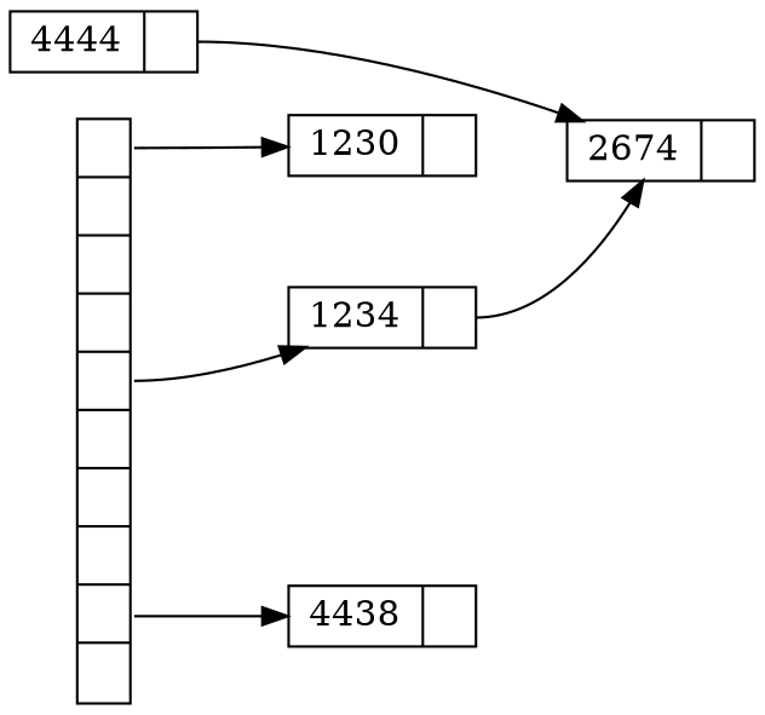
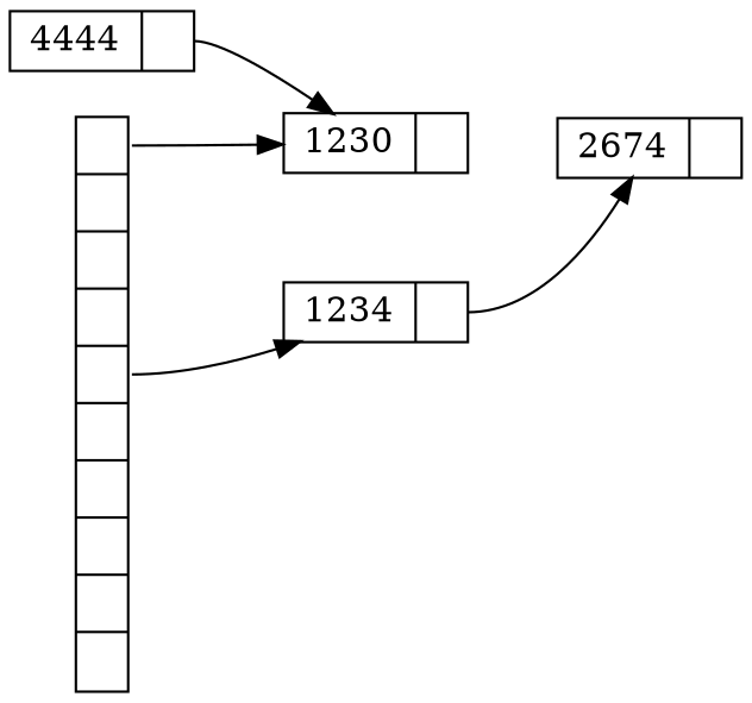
  digraph {
    rankdir=LR
    node [shape=record]
    edge [tailport=p]
    n1 [height=0.2 label="<b0>|<b1>|<b2>|<b3>|<b4>|<b5>|<b6>|<b7>|<b8>|<b9>" width=0.2]
    n2 [height=0.2 label="{1230|<p>}" width=0.2]
    n3 [height=0.2 label="{1234|<p>}" width=0.2]
-   n4 [height=0.2 label="{4438|<p>}" width=0.2]
    n5 [height=0.2 label="{2674|<p>}" width=0.2]
    n6 [height=0.2 label="{4444|<p>}" width=0.2]
    n1 -> n2 [tailport=b0]
    n1 -> n3 [tailport=b4]
-   n1 -> n4 [tailport=b8]
    n3 -> n5
-   n6 -> n5
+   n6 -> n2
  }
